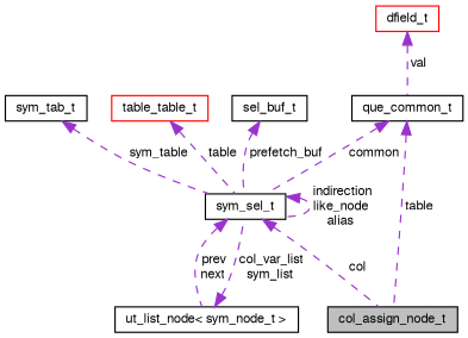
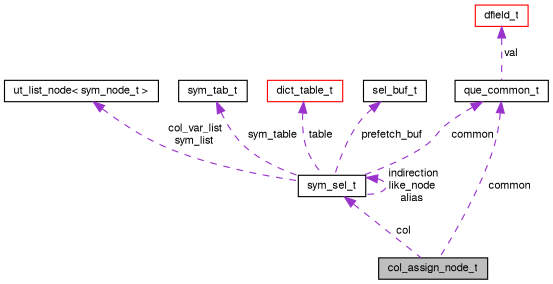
  digraph {
    node [color=black fontname=FreeSans fontsize=10 shape=record]
    edge [color=darkorchid3 dir=back fontname=FreeSans fontsize=10 labelfontname=FreeSans labelfontsize=10 style=dashed]
    n1 [fillcolor=grey75 fontcolor=black height=0.2 label=col_assign_node_t style=filled width=0.4]
    n2 [height=0.2 label=que_common_t width=0.4]
    n3 [height=0.2 label=sym_sel_t width=0.4]
    n4 [height=0.2 label="ut_list_node\< sym_node_t \>" width=0.4]
    n5 [color=red height=0.2 label=dfield_t width=0.4]
    n6 [height=0.2 label=sym_tab_t width=0.4]
-   n7 [color=red height=0.2 label=table_table_t width=0.4]
+   n7 [color=red height=0.2 label=dict_table_t width=0.4]
    n8 [height=0.2 label=sel_buf_t width=0.4]
-   n2 -> n1 [label=" table"]
+   n2 -> n1 [label=" common"]
    n2 -> n3 [label=" common"]
    n3 -> n1 [label=" col"]
    n3 -> n3 [label=" indirection\nlike_node\nalias"]
-   n3 -> n4 [label=" prev\nnext"]
    n4 -> n3 [label=" col_var_list\nsym_list"]
    n5 -> n2 [label=" val"]
    n6 -> n3 [label=" sym_table"]
    n7 -> n3 [label=" table"]
    n8 -> n3 [label=" prefetch_buf"]
  }
